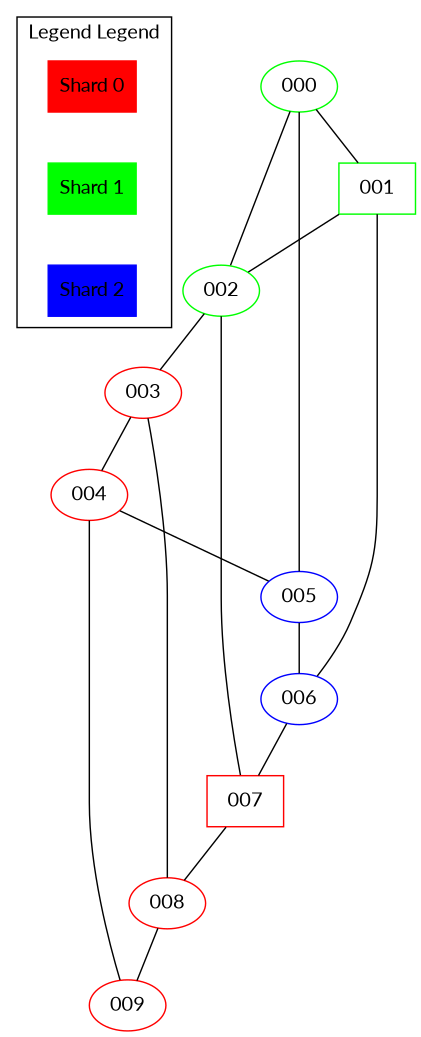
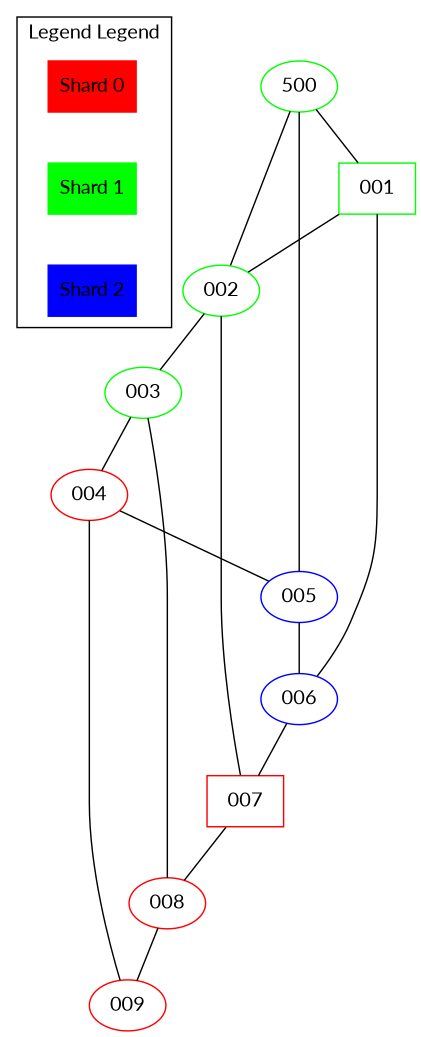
  graph {
    fontname=Lato
    node [color=red fontname=Lato]
    edge [fontname=Lato]
    n1 [label="Shard 0" shape=box style=filled]
    n2 [color=green label="Shard 1" shape=box style=filled]
    n3 [color=blue label="Shard 2" shape=box style=filled]
    n4 [color=green label=002]
-   n5 [label=003]
+   n5 [color=green label=003]
    n6 [label=007 shape=box]
    n7 [label=008]
    n8 [label=004]
    n9 [color=blue label=006]
    n10 [label=009]
    n11 [color=green label=001 shape=box]
    n12 [color=blue label=005]
-   n13 [color=green label=000]
+   n13 [color=green label=500]
    subgraph cluster_1 {
      label="Legend Legend"
      n1
      n2
      n3
    }
    n1 -- n2 [style=invis]
    n2 -- n3 [style=invis]
    n4 -- n5
    n4 -- n6
    n5 -- n7
    n5 -- n8
    n6 -- n7
    n7 -- n10
    n8 -- n10
    n8 -- n12
    n9 -- n6
    n11 -- n4
    n11 -- n9
    n12 -- n9
    n13 -- n4
    n13 -- n11
    n13 -- n12
  }
